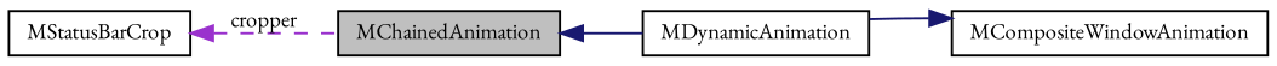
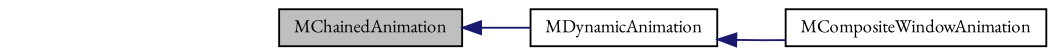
  digraph {
    fontname="EB Garamond"
    rankdir=LR
    node [color=black fillcolor=white fontname="EB Garamond" fontsize=10 shape=record style=filled]
    edge [color=midnightblue dir=back fontname="EB Garamond" fontsize=10 labelfontname="FreeSans.ttf" labelfontsize=10 style=solid]
    n1 [fillcolor=grey75 fontcolor=black height=0.2 label=MChainedAnimation width=0.4]
    n2 [height=0.2 label=MDynamicAnimation width=0.4]
    n3 [height=0.2 label=MCompositeWindowAnimation width=0.4]
-   n4 [height=0.2 label=MStatusBarCrop width=0.4]
    n1 -> n2
-   n3 -> n2
-   n4 -> n1 [color=darkorchid3 label=cropper style=dashed]
+   n2 -> n3
  }
